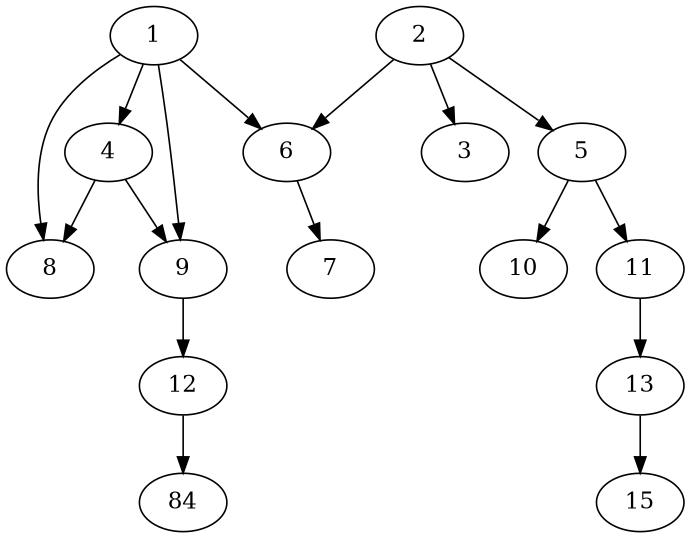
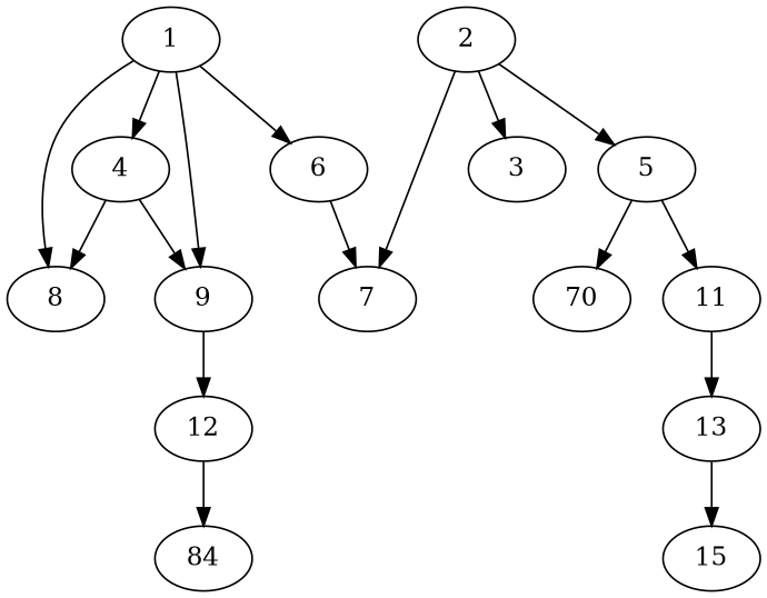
  digraph {
    1 [alpha=20.99]
    4 [alpha=42.39]
    6 [alpha=22.43]
    8 [alpha=30.34]
    9 [alpha=40.38]
    7 [alpha=25.32]
    12 [alpha=31.25]
    n8 [alpha=46.95 label=84]
    13 [alpha=34.06]
    15 [alpha=49.37]
    2 [alpha=39.85]
    3 [alpha=28.23]
    5 [alpha=38.58]
-   10 [alpha=34.93]
+   10 [alpha=34.93 label=70]
    11 [alpha=47.88]
    1 -> 4
    1 -> 6
    1 -> 8
    1 -> 9
    4 -> 8
    4 -> 9
    6 -> 7
    9 -> 12
    12 -> n8
    13 -> 15
-   2 -> 6
+   2 -> 7
    2 -> 3
    2 -> 5
    5 -> 10
    5 -> 11
    11 -> 13
  }
